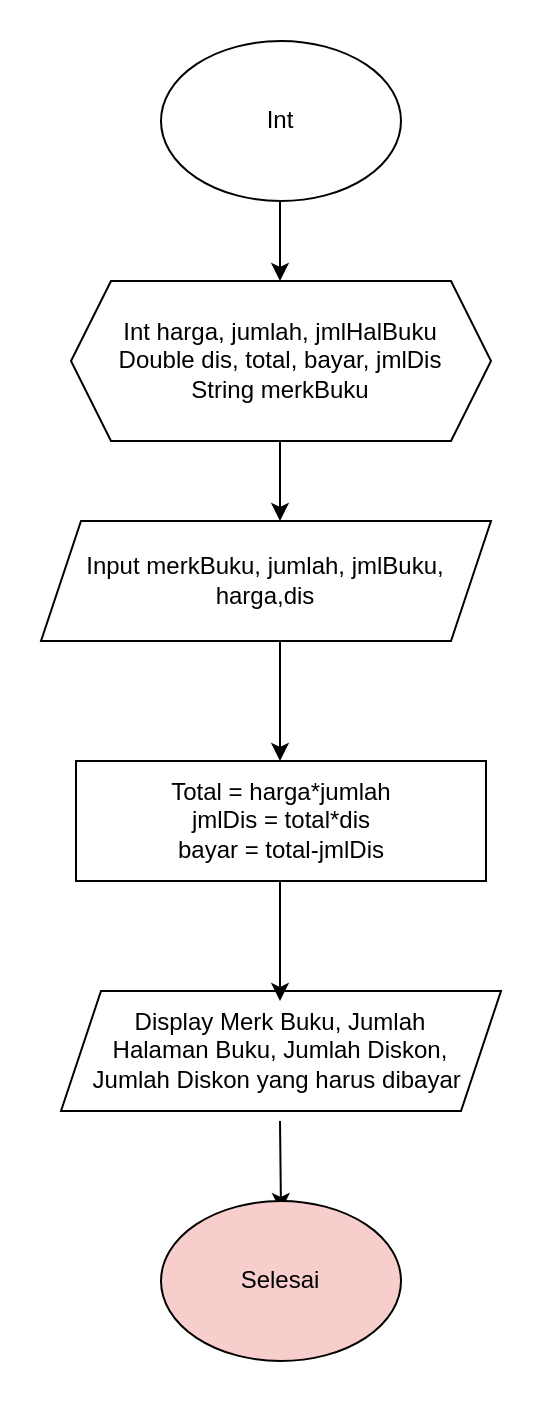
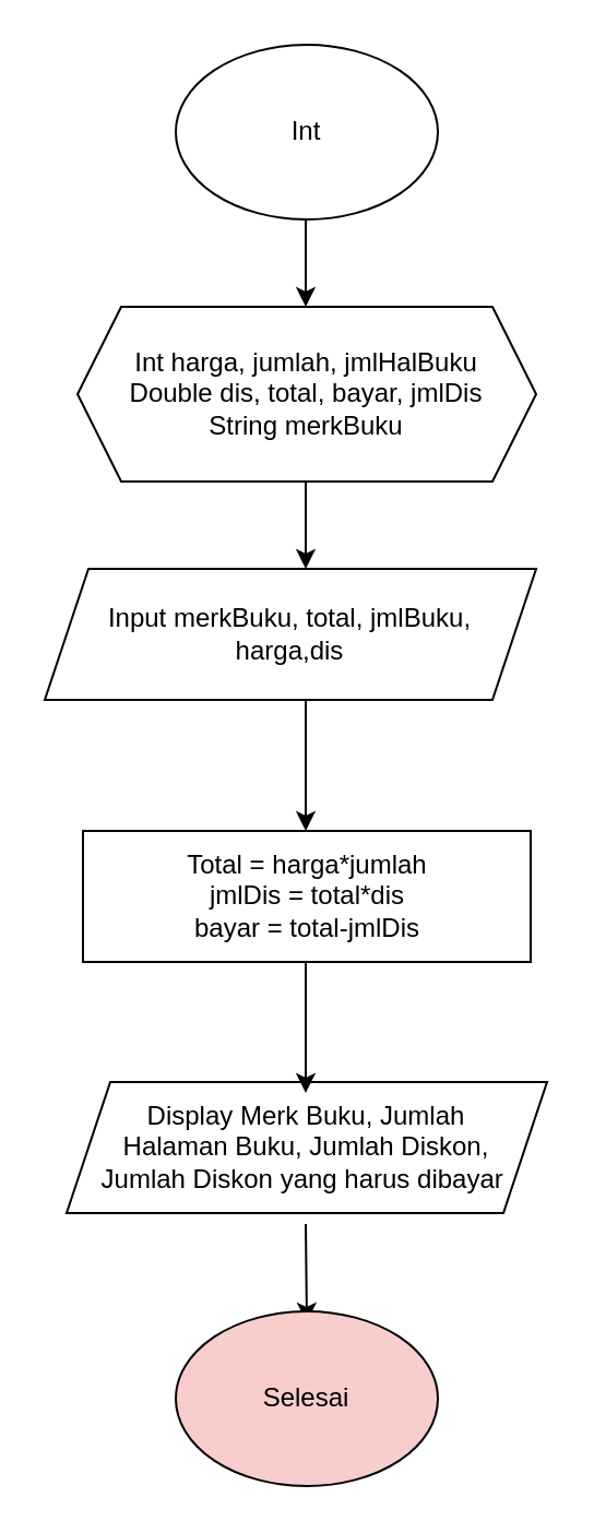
  <mxCell id="0" />
  <mxCell id="1" parent="0" />
  <mxCell id="2" value="Int" style="ellipse;whiteSpace=wrap;html=1;" vertex="1" parent="1"><mxGeometry x="80" y="20" width="120" height="80" as="geometry" /></mxCell>
  <mxCell id="3" value="Int harga, jumlah, jmlHalBuku&lt;br&gt;Double dis, total, bayar, jmlDis&lt;br&gt;String merkBuku" style="shape=hexagon;perimeter=hexagonPerimeter2;whiteSpace=wrap;html=1;fixedSize=1;" vertex="1" parent="1"><mxGeometry x="35" y="140" width="210" height="80" as="geometry" /></mxCell>
- <mxCell id="4" value="Input merkBuku, jumlah, jmlBuku,&lt;br&gt;harga,dis" style="shape=parallelogram;perimeter=parallelogramPerimeter;whiteSpace=wrap;html=1;fixedSize=1;" vertex="1" parent="1"><mxGeometry x="20" y="260" width="225" height="60" as="geometry" /></mxCell>
+ <mxCell id="4" value="Input merkBuku, total, jmlBuku,&lt;br&gt;harga,dis" style="shape=parallelogram;perimeter=parallelogramPerimeter;whiteSpace=wrap;html=1;fixedSize=1;" vertex="1" parent="1"><mxGeometry x="20" y="260" width="225" height="60" as="geometry" /></mxCell>
  <mxCell id="5" value="Total = harga*jumlah&lt;br&gt;jmlDis = total*dis&lt;br&gt;bayar = total-jmlDis" style="rounded=0;whiteSpace=wrap;html=1;" vertex="1" parent="1"><mxGeometry x="37.5" y="380" width="205" height="60" as="geometry" /></mxCell>
  <mxCell id="6" value="Display Merk Buku, Jumlah&lt;br&gt;Halaman Buku, Jumlah Diskon,&lt;br&gt;Jumlah Diskon yang harus dibayar&amp;nbsp;" style="shape=parallelogram;perimeter=parallelogramPerimeter;whiteSpace=wrap;html=1;fixedSize=1;" vertex="1" parent="1"><mxGeometry x="30" y="495" width="220" height="60" as="geometry" /></mxCell>
  <mxCell id="7" value="" style="endArrow=classic;html=1;rounded=0;" edge="1" parent="1"><mxGeometry width="50" height="50" relative="1" as="geometry"><mxPoint x="139.5" y="440" as="sourcePoint" /><mxPoint x="139.5" y="500" as="targetPoint" /></mxGeometry></mxCell>
  <mxCell id="8" value="" style="endArrow=classic;html=1;rounded=0;" edge="1" parent="1"><mxGeometry width="50" height="50" relative="1" as="geometry"><mxPoint x="139.5" y="320" as="sourcePoint" /><mxPoint x="139.5" y="380" as="targetPoint" /></mxGeometry></mxCell>
  <mxCell id="9" value="" style="endArrow=classic;html=1;rounded=0;" edge="1" parent="1"><mxGeometry width="50" height="50" relative="1" as="geometry"><mxPoint x="139.5" y="220" as="sourcePoint" /><mxPoint x="139.5" y="260" as="targetPoint" /></mxGeometry></mxCell>
  <mxCell id="10" value="" style="endArrow=classic;html=1;rounded=0;" edge="1" parent="1"><mxGeometry width="50" height="50" relative="1" as="geometry"><mxPoint x="139.5" y="100" as="sourcePoint" /><mxPoint x="139.5" y="140" as="targetPoint" /></mxGeometry></mxCell>
  <mxCell id="11" value="" style="endArrow=classic;html=1;rounded=0;" edge="1" parent="1"><mxGeometry width="50" height="50" relative="1" as="geometry"><mxPoint x="139.5" y="560" as="sourcePoint" /><mxPoint x="140" y="605" as="targetPoint" /></mxGeometry></mxCell>
  <mxCell id="12" value="Selesai" style="ellipse;whiteSpace=wrap;html=1;fillColor=#f8cecc;" vertex="1" parent="1"><mxGeometry x="80" y="600" width="120" height="80" as="geometry" /></mxCell>
